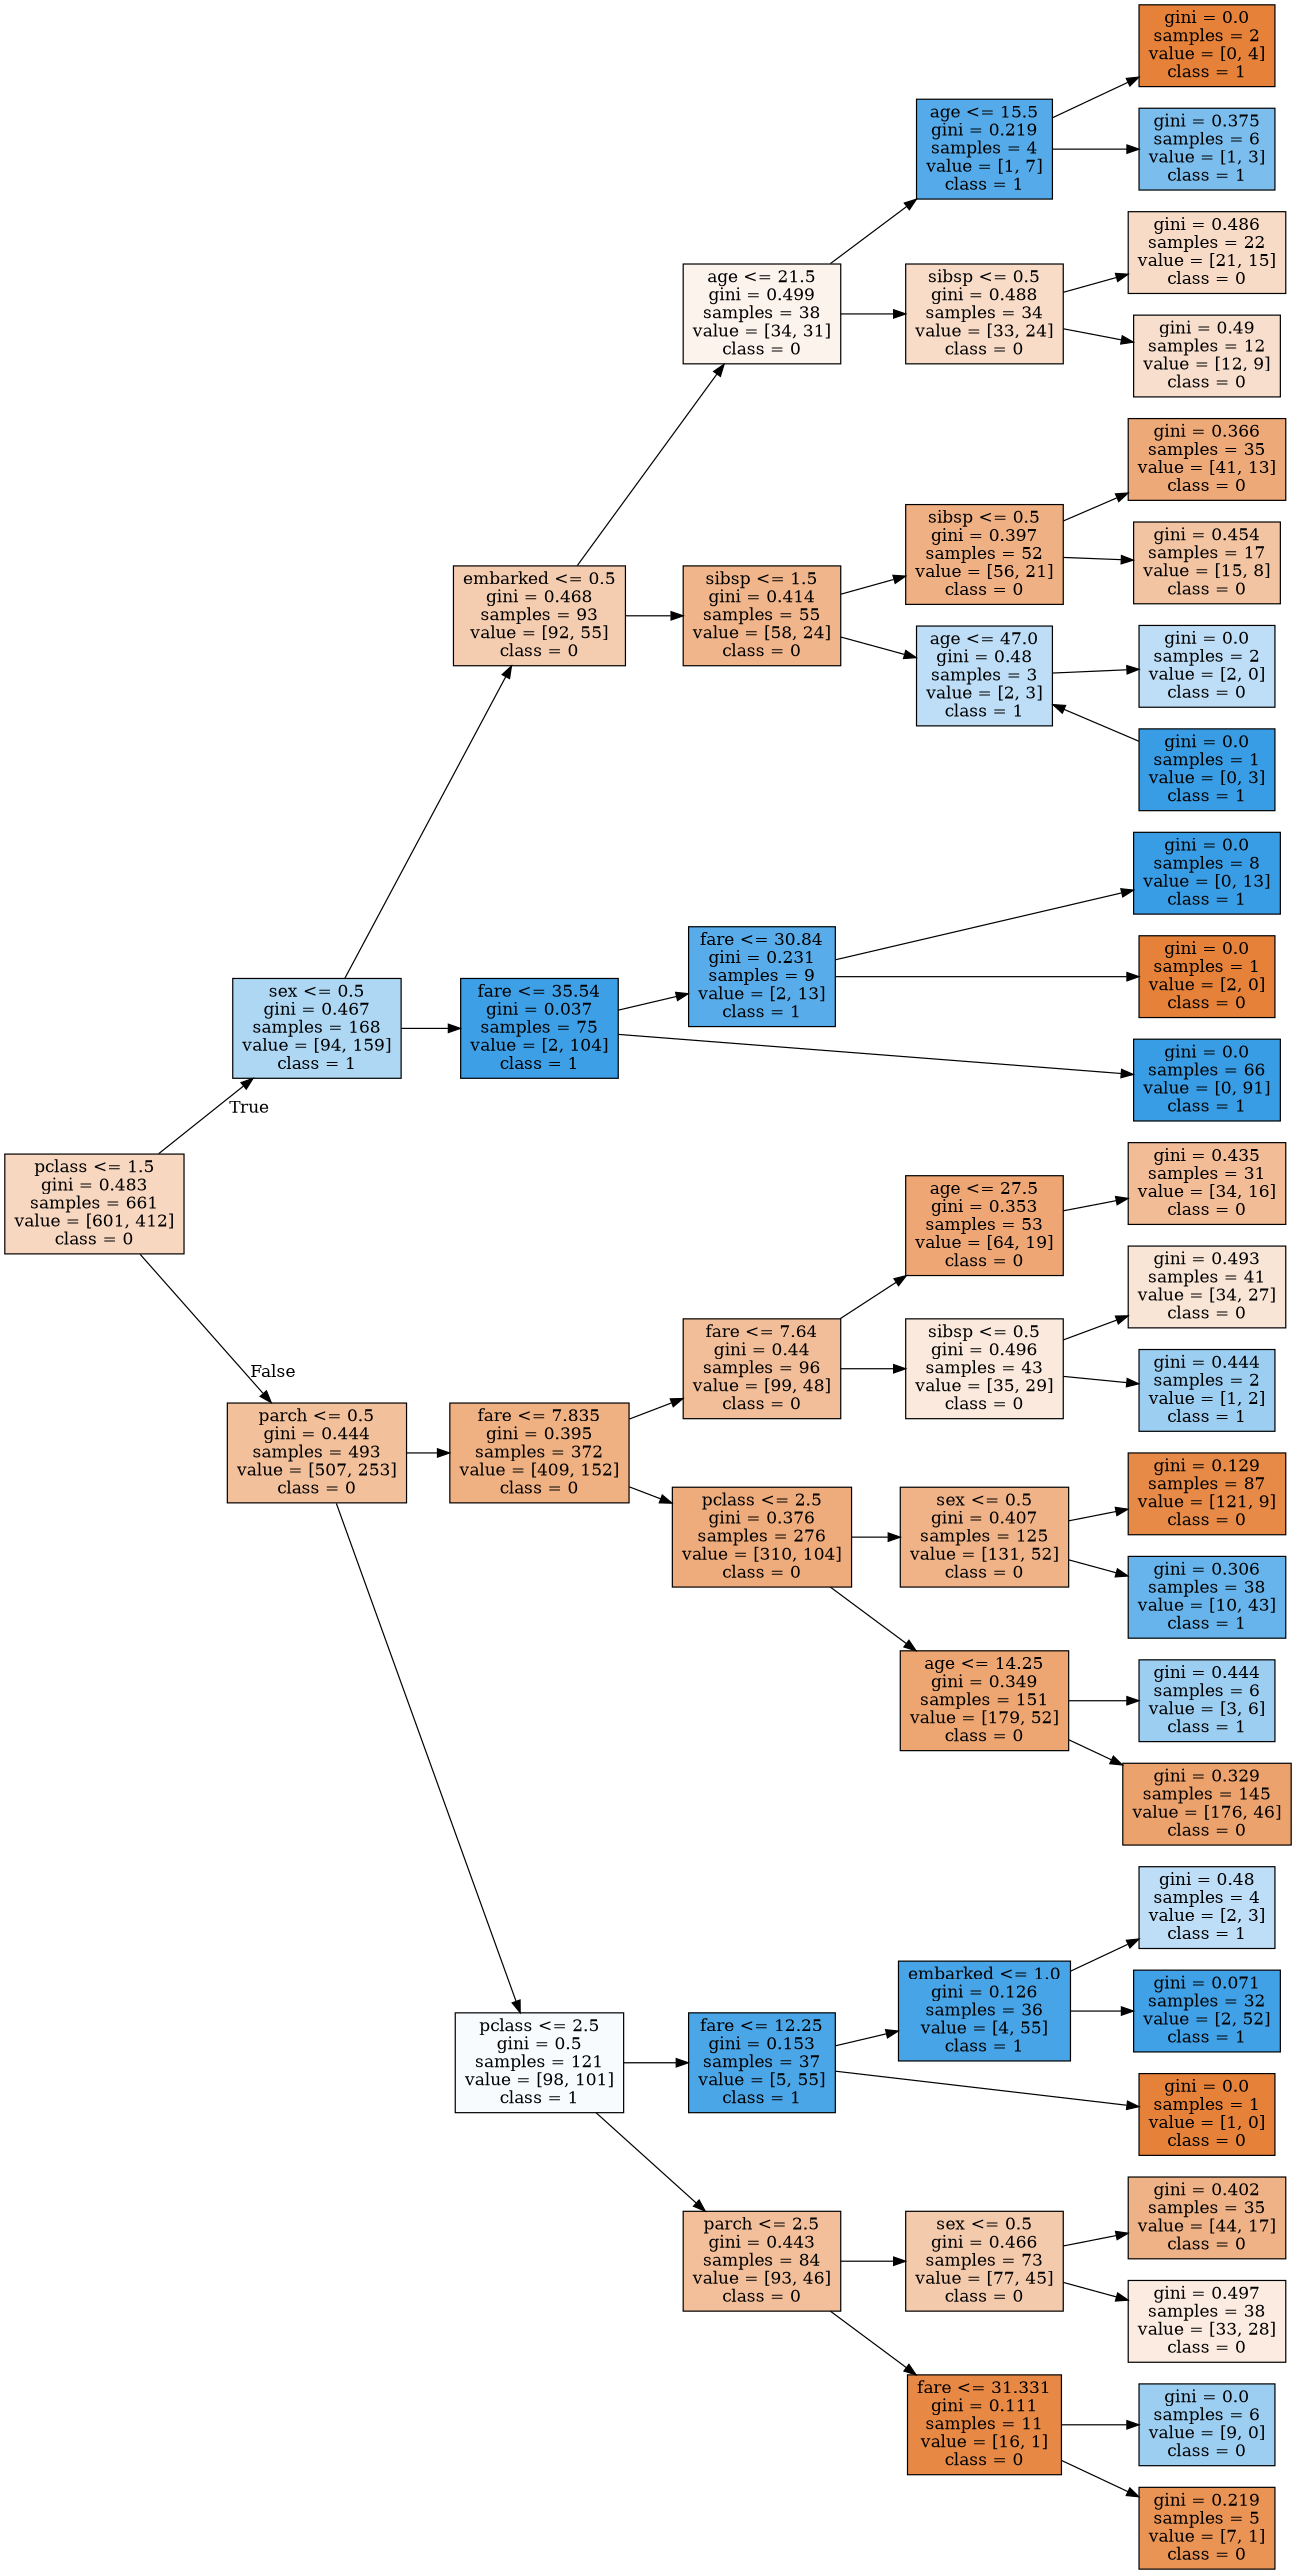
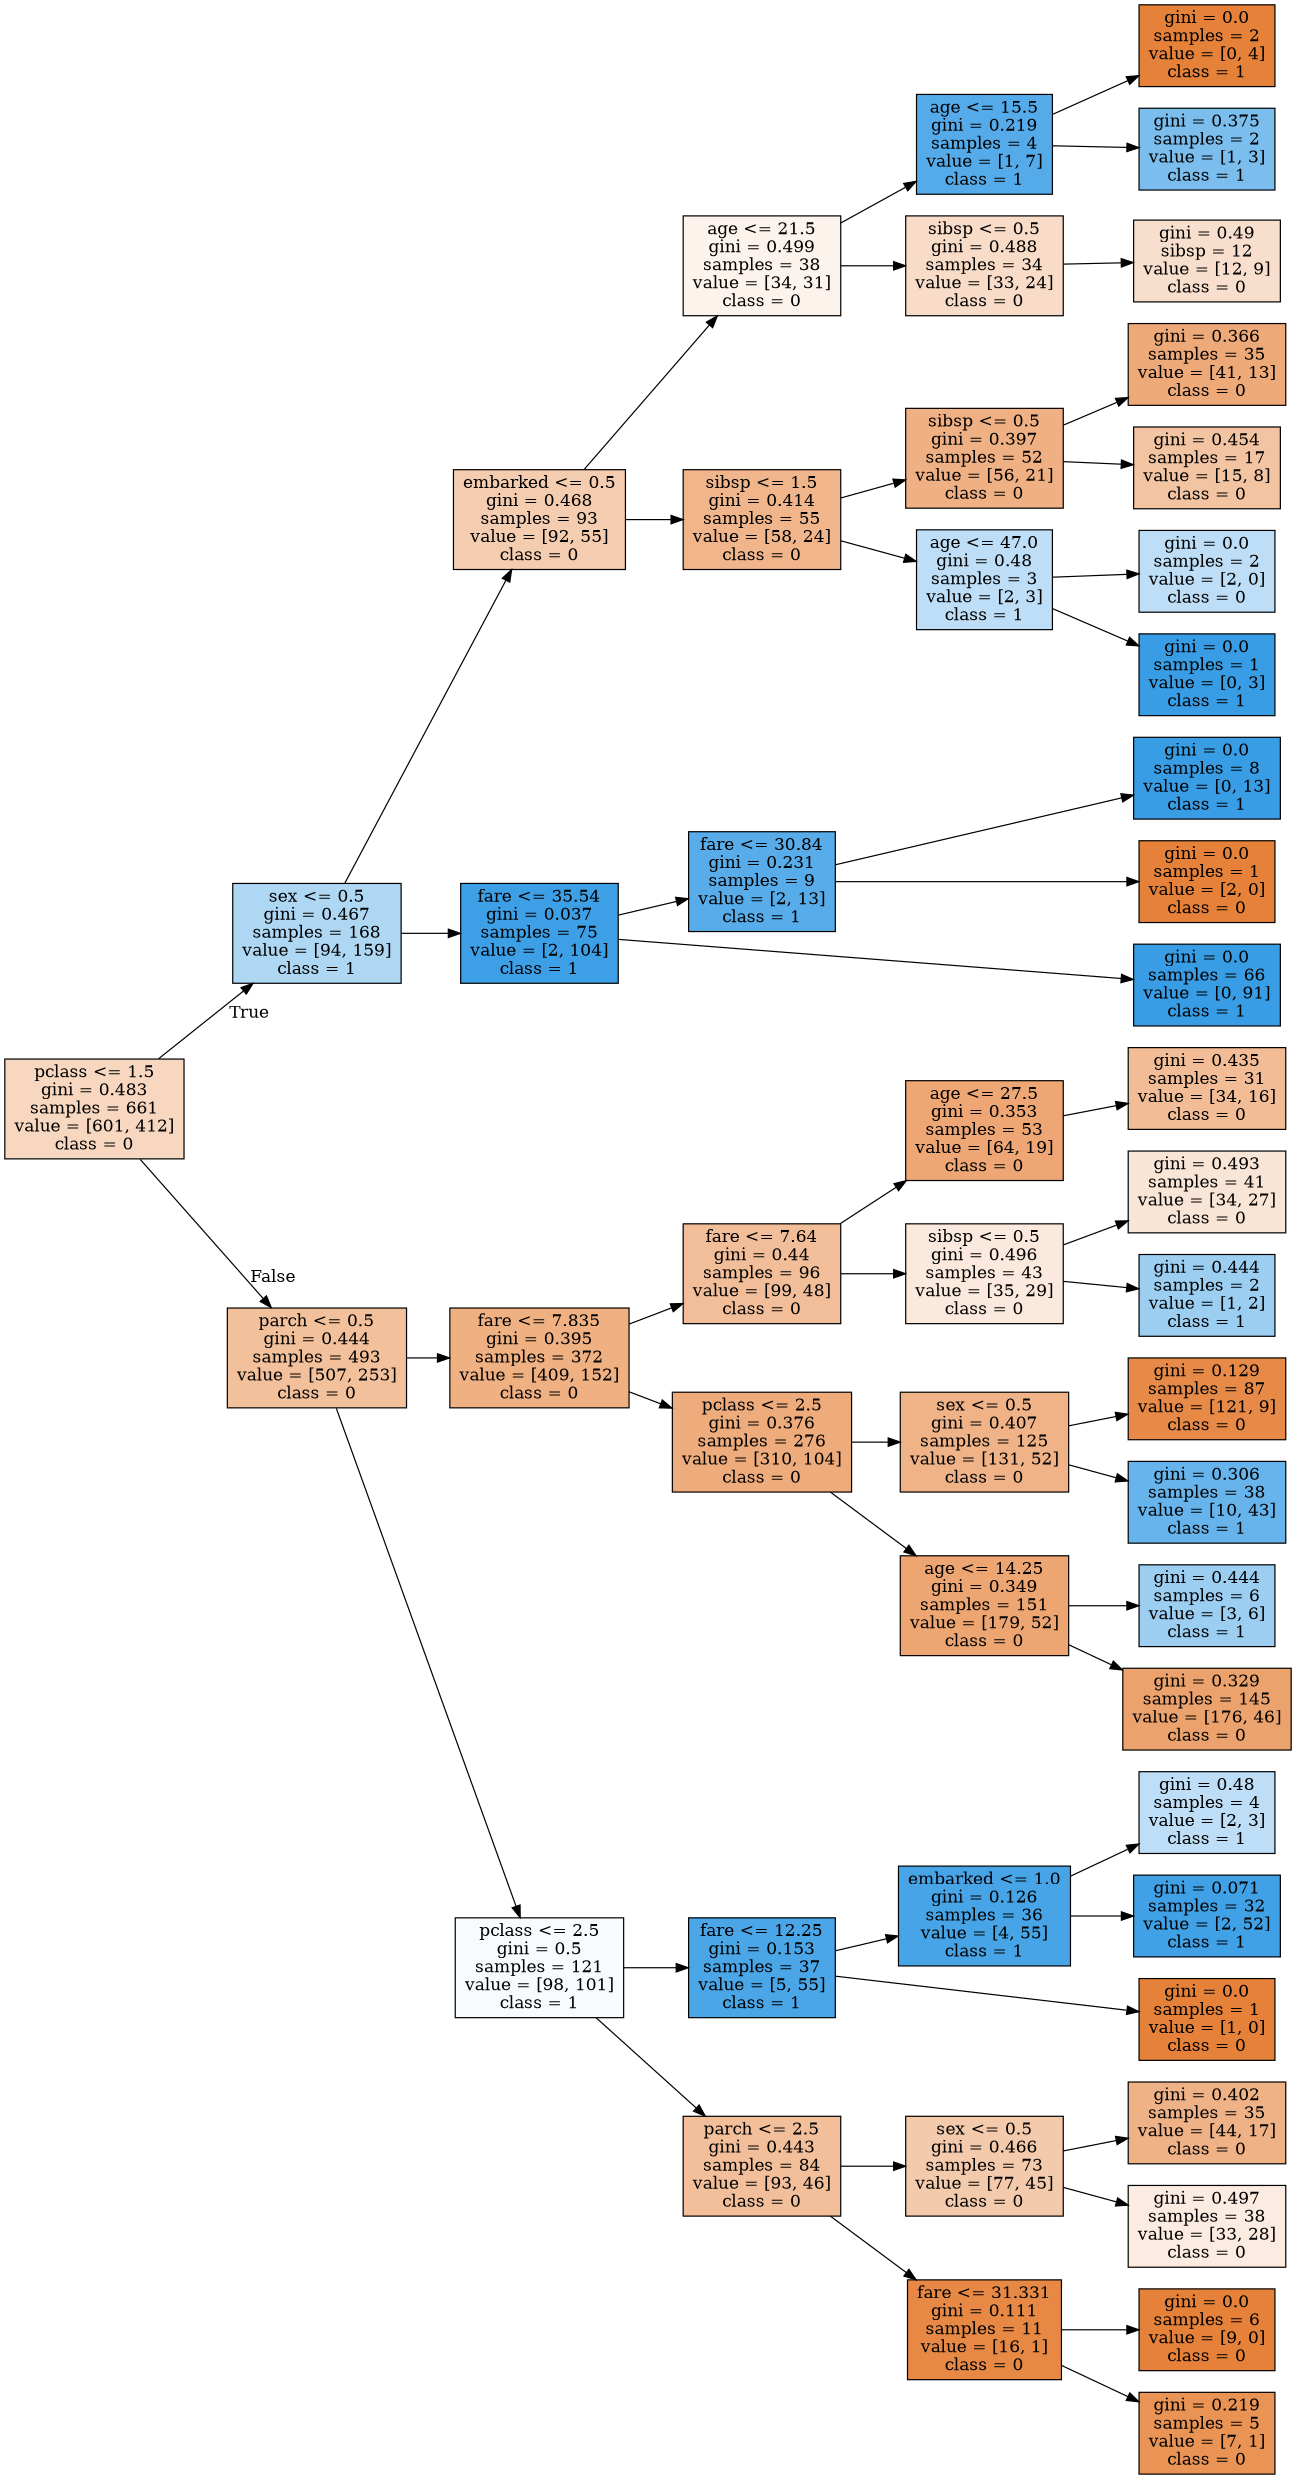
  digraph {
    rankdir=LR
    ranksep=equally
    splines=polyline
    node [color=black fillcolor="#e58139ff" shape=box style=filled]
    n1 [fillcolor="#e5813950" label="pclass <= 1.5\ngini = 0.483\nsamples = 661\nvalue = [601, 412]\nclass = 0"]
    n2 [fillcolor="#399de568" label="sex <= 0.5\ngini = 0.467\nsamples = 168\nvalue = [94, 159]\nclass = 1"]
    n3 [fillcolor="#e5813980" label="parch <= 0.5\ngini = 0.444\nsamples = 493\nvalue = [507, 253]\nclass = 0"]
    n4 [fillcolor="#e5813967" label="embarked <= 0.5\ngini = 0.468\nsamples = 93\nvalue = [92, 55]\nclass = 0"]
    n5 [fillcolor="#399de5fa" label="fare <= 35.54\ngini = 0.037\nsamples = 75\nvalue = [2, 104]\nclass = 1"]
    n6 [fillcolor="#e58139a0" label="fare <= 7.835\ngini = 0.395\nsamples = 372\nvalue = [409, 152]\nclass = 0"]
    n7 [fillcolor="#399de508" label="pclass <= 2.5\ngini = 0.5\nsamples = 121\nvalue = [98, 101]\nclass = 1"]
    n8 [fillcolor="#e5813917" label="age <= 21.5\ngini = 0.499\nsamples = 38\nvalue = [34, 31]\nclass = 0"]
    n9 [fillcolor="#e5813995" label="sibsp <= 1.5\ngini = 0.414\nsamples = 55\nvalue = [58, 24]\nclass = 0"]
    n10 [fillcolor="#399de5d8" label="fare <= 30.84\ngini = 0.231\nsamples = 9\nvalue = [2, 13]\nclass = 1"]
    n11 [fillcolor="#e5813983" label="fare <= 7.64\ngini = 0.44\nsamples = 96\nvalue = [99, 48]\nclass = 0"]
    n12 [fillcolor="#e58139a9" label="pclass <= 2.5\ngini = 0.376\nsamples = 276\nvalue = [310, 104]\nclass = 0"]
    n13 [fillcolor="#399de5e8" label="fare <= 12.25\ngini = 0.153\nsamples = 37\nvalue = [5, 55]\nclass = 1"]
    n14 [fillcolor="#e5813981" label="parch <= 2.5\ngini = 0.443\nsamples = 84\nvalue = [93, 46]\nclass = 0"]
    n15 [fillcolor="#399de5db" label="age <= 15.5\ngini = 0.219\nsamples = 4\nvalue = [1, 7]\nclass = 1"]
    n16 [fillcolor="#e5813946" label="sibsp <= 0.5\ngini = 0.488\nsamples = 34\nvalue = [33, 24]\nclass = 0"]
    n17 [fillcolor="#e581399f" label="sibsp <= 0.5\ngini = 0.397\nsamples = 52\nvalue = [56, 21]\nclass = 0"]
    n18 [fillcolor="#399de555" label="age <= 47.0\ngini = 0.48\nsamples = 3\nvalue = [2, 3]\nclass = 1"]
    n19 [fillcolor="#e58139b3" label="age <= 27.5\ngini = 0.353\nsamples = 53\nvalue = [64, 19]\nclass = 0"]
    n20 [fillcolor="#e581392c" label="sibsp <= 0.5\ngini = 0.496\nsamples = 43\nvalue = [35, 29]\nclass = 0"]
    n21 [fillcolor="#e581399a" label="sex <= 0.5\ngini = 0.407\nsamples = 125\nvalue = [131, 52]\nclass = 0"]
    n22 [fillcolor="#e58139b5" label="age <= 14.25\ngini = 0.349\nsamples = 151\nvalue = [179, 52]\nclass = 0"]
    n23 [fillcolor="#399de5ec" label="embarked <= 1.0\ngini = 0.126\nsamples = 36\nvalue = [4, 55]\nclass = 1"]
    n24 [fillcolor="#e581396a" label="sex <= 0.5\ngini = 0.466\nsamples = 73\nvalue = [77, 45]\nclass = 0"]
    n25 [fillcolor="#e58139ef" label="fare <= 31.331\ngini = 0.111\nsamples = 11\nvalue = [16, 1]\nclass = 0"]
    n26 [label="gini = 0.0\nsamples = 2\nvalue = [0, 4]\nclass = 1"]
-   n27 [fillcolor="#399de5aa" label="gini = 0.375\nsamples = 6\nvalue = [1, 3]\nclass = 1"]
-   n28 [fillcolor="#e5813949" label="gini = 0.486\nsamples = 22\nvalue = [21, 15]\nclass = 0"]
-   n29 [fillcolor="#e5813940" label="gini = 0.49\nsamples = 12\nvalue = [12, 9]\nclass = 0"]
+   n27 [fillcolor="#399de5aa" label="gini = 0.375\nsamples = 2\nvalue = [1, 3]\nclass = 1"]
+   n29 [fillcolor="#e5813940" label="gini = 0.49\nsibsp = 12\nvalue = [12, 9]\nclass = 0"]
    n30 [fillcolor="#e58139ae" label="gini = 0.366\nsamples = 35\nvalue = [41, 13]\nclass = 0"]
    n31 [fillcolor="#e5813977" label="gini = 0.454\nsamples = 17\nvalue = [15, 8]\nclass = 0"]
    n32 [fillcolor="#399de555" label="gini = 0.0\nsamples = 2\nvalue = [2, 0]\nclass = 0"]
    n33 [fillcolor="#399de5ff" label="gini = 0.0\nsamples = 1\nvalue = [0, 3]\nclass = 1"]
    n34 [fillcolor="#399de5ff" label="gini = 0.0\nsamples = 8\nvalue = [0, 13]\nclass = 1"]
    n35 [label="gini = 0.0\nsamples = 1\nvalue = [2, 0]\nclass = 0"]
    n36 [fillcolor="#399de5ff" label="gini = 0.0\nsamples = 66\nvalue = [0, 91]\nclass = 1"]
    n37 [fillcolor="#e5813987" label="gini = 0.435\nsamples = 31\nvalue = [34, 16]\nclass = 0"]
    n38 [fillcolor="#e5813934" label="gini = 0.493\nsamples = 41\nvalue = [34, 27]\nclass = 0"]
    n39 [fillcolor="#399de57f" label="gini = 0.444\nsamples = 2\nvalue = [1, 2]\nclass = 1"]
    n40 [fillcolor="#e58139ec" label="gini = 0.129\nsamples = 87\nvalue = [121, 9]\nclass = 0"]
    n41 [fillcolor="#399de5c4" label="gini = 0.306\nsamples = 38\nvalue = [10, 43]\nclass = 1"]
    n42 [fillcolor="#399de57f" label="gini = 0.444\nsamples = 6\nvalue = [3, 6]\nclass = 1"]
    n43 [fillcolor="#e58139bc" label="gini = 0.329\nsamples = 145\nvalue = [176, 46]\nclass = 0"]
    n44 [label="gini = 0.0\nsamples = 1\nvalue = [1, 0]\nclass = 0"]
    n45 [fillcolor="#399de555" label="gini = 0.48\nsamples = 4\nvalue = [2, 3]\nclass = 1"]
    n46 [fillcolor="#399de5f5" label="gini = 0.071\nsamples = 32\nvalue = [2, 52]\nclass = 1"]
    n47 [fillcolor="#e581399c" label="gini = 0.402\nsamples = 35\nvalue = [44, 17]\nclass = 0"]
    n48 [fillcolor="#e5813927" label="gini = 0.497\nsamples = 38\nvalue = [33, 28]\nclass = 0"]
-   n49 [fillcolor="#399de57f" label="gini = 0.0\nsamples = 6\nvalue = [9, 0]\nclass = 0"]
+   n49 [label="gini = 0.0\nsamples = 6\nvalue = [9, 0]\nclass = 0"]
    n50 [fillcolor="#e58139db" label="gini = 0.219\nsamples = 5\nvalue = [7, 1]\nclass = 0"]
    subgraph sub_1 {
      rank=same
      n1
    }
    subgraph sub_2 {
      rank=same
      n2
      n3
    }
    subgraph sub_3 {
      rank=same
      n4
      n5
      n6
      n7
    }
    subgraph sub_4 {
      rank=same
      n8
      n9
      n10
      n11
      n12
      n13
      n14
    }
    subgraph sub_5 {
      rank=same
      n15
      n16
      n17
      n18
      n19
      n20
      n21
      n22
      n23
      n24
      n25
    }
    subgraph sub_6 {
      rank=same
      n26
      n27
-     n28
      n29
      n30
      n31
      n32
      n33
      n34
      n35
      n36
      n37
      n38
      n39
      n40
      n41
      n42
      n43
      n44
      n45
      n46
      n47
      n48
      n49
      n50
    }
    n1 -> n2 [headlabel=True labelangle=45 labeldistance=2.5]
    n1 -> n3 [headlabel=False labelangle=-45 labeldistance=2.5]
    n2 -> n4
    n2 -> n5
    n3 -> n6
    n3 -> n7
    n4 -> n8
    n4 -> n9
    n5 -> n10
    n5 -> n36
    n6 -> n11
    n6 -> n12
    n7 -> n13
    n7 -> n14
    n8 -> n15
    n8 -> n16
    n9 -> n17
    n9 -> n18
    n10 -> n34
    n10 -> n35
    n11 -> n19
    n11 -> n20
    n12 -> n21
    n12 -> n22
    n13 -> n23
    n13 -> n44
    n14 -> n24
    n14 -> n25
    n15 -> n26
    n15 -> n27
-   n16 -> n28
    n16 -> n29
    n17 -> n30
    n17 -> n31
    n18 -> n32
-   n33 -> n18
+   n18 -> n33
    n19 -> n37
    n20 -> n38
    n20 -> n39
    n21 -> n40
    n21 -> n41
    n22 -> n42
    n22 -> n43
    n23 -> n45
    n23 -> n46
    n24 -> n47
    n24 -> n48
    n25 -> n49
    n25 -> n50
  }
